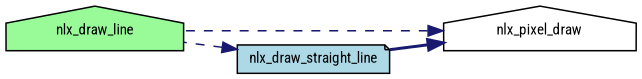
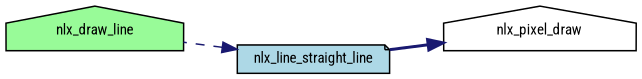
  digraph {
    fontname="Roboto Condensed"
    rankdir=RL
    node [color=black fontname="Roboto Condensed" fontsize=10 shape=house style=filled]
    edge [color=midnightblue dir=back fontname="Roboto Condensed" fontsize=10 labelfontname=Helvetica labelfontsize=10 style=dashed]
    n1 [fillcolor=white fontcolor=black height=0.2 label=nlx_pixel_draw width=0.4]
    n2 [fillcolor=palegreen height=0.2 label=nlx_draw_line width=0.4]
-   n3 [fillcolor=lightblue height=0.2 label=nlx_draw_straight_line shape=note width=0.4]
-   n1 -> n2
+   n3 [fillcolor=lightblue height=0.2 label=nlx_line_straight_line shape=note width=0.4]
    n1 -> n3 [style=bold]
    n3 -> n2
  }
